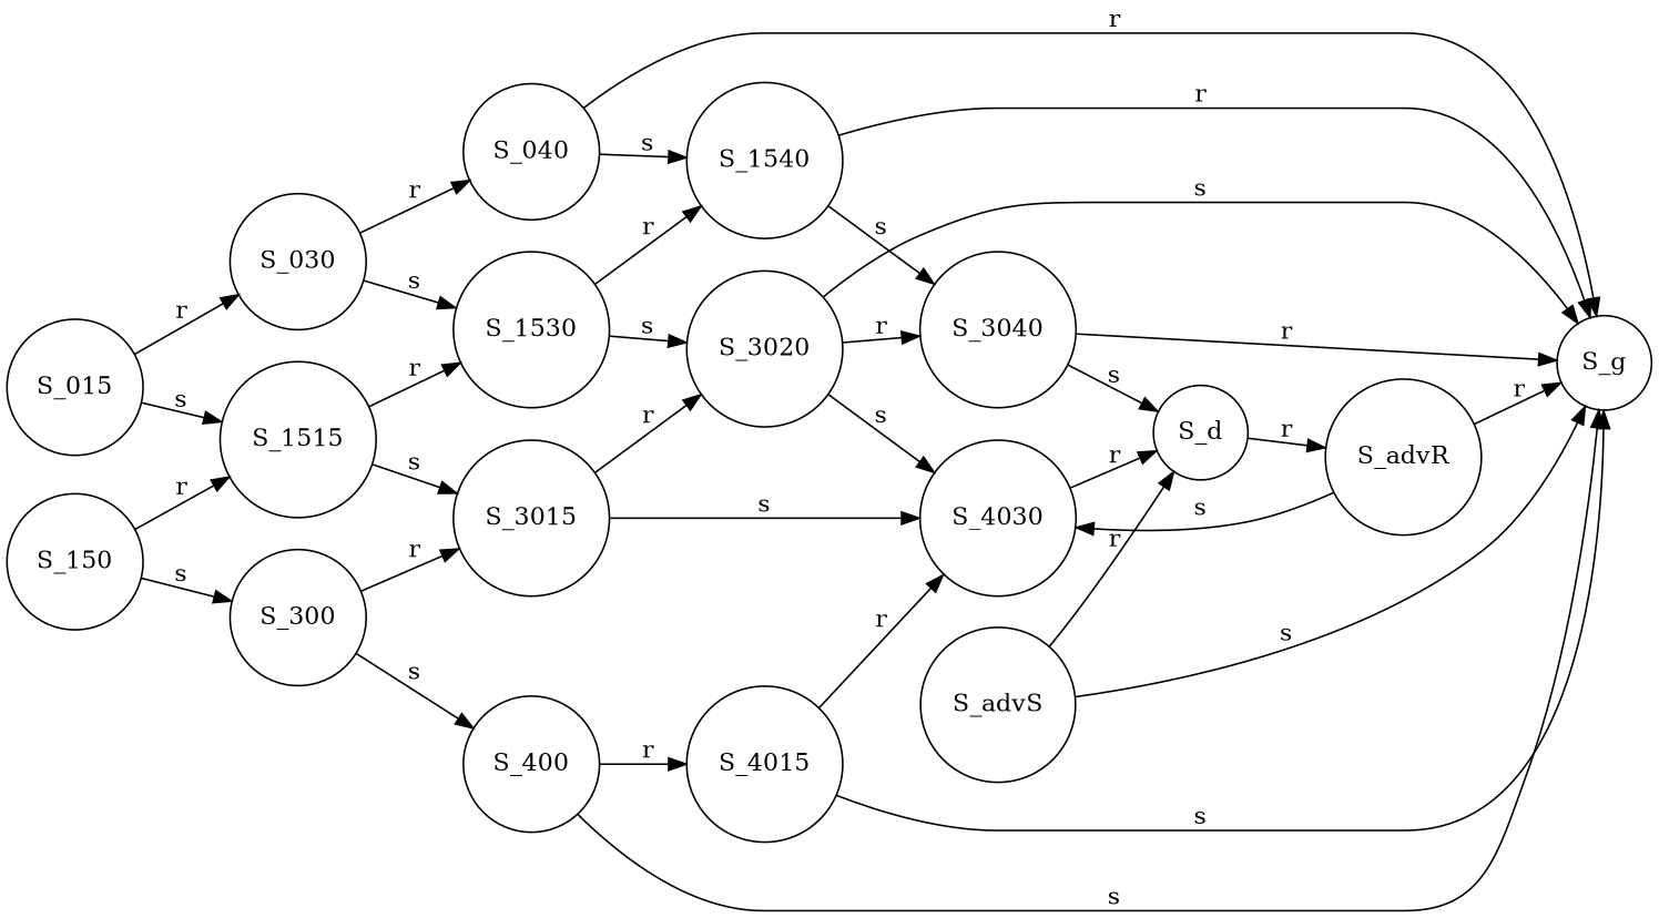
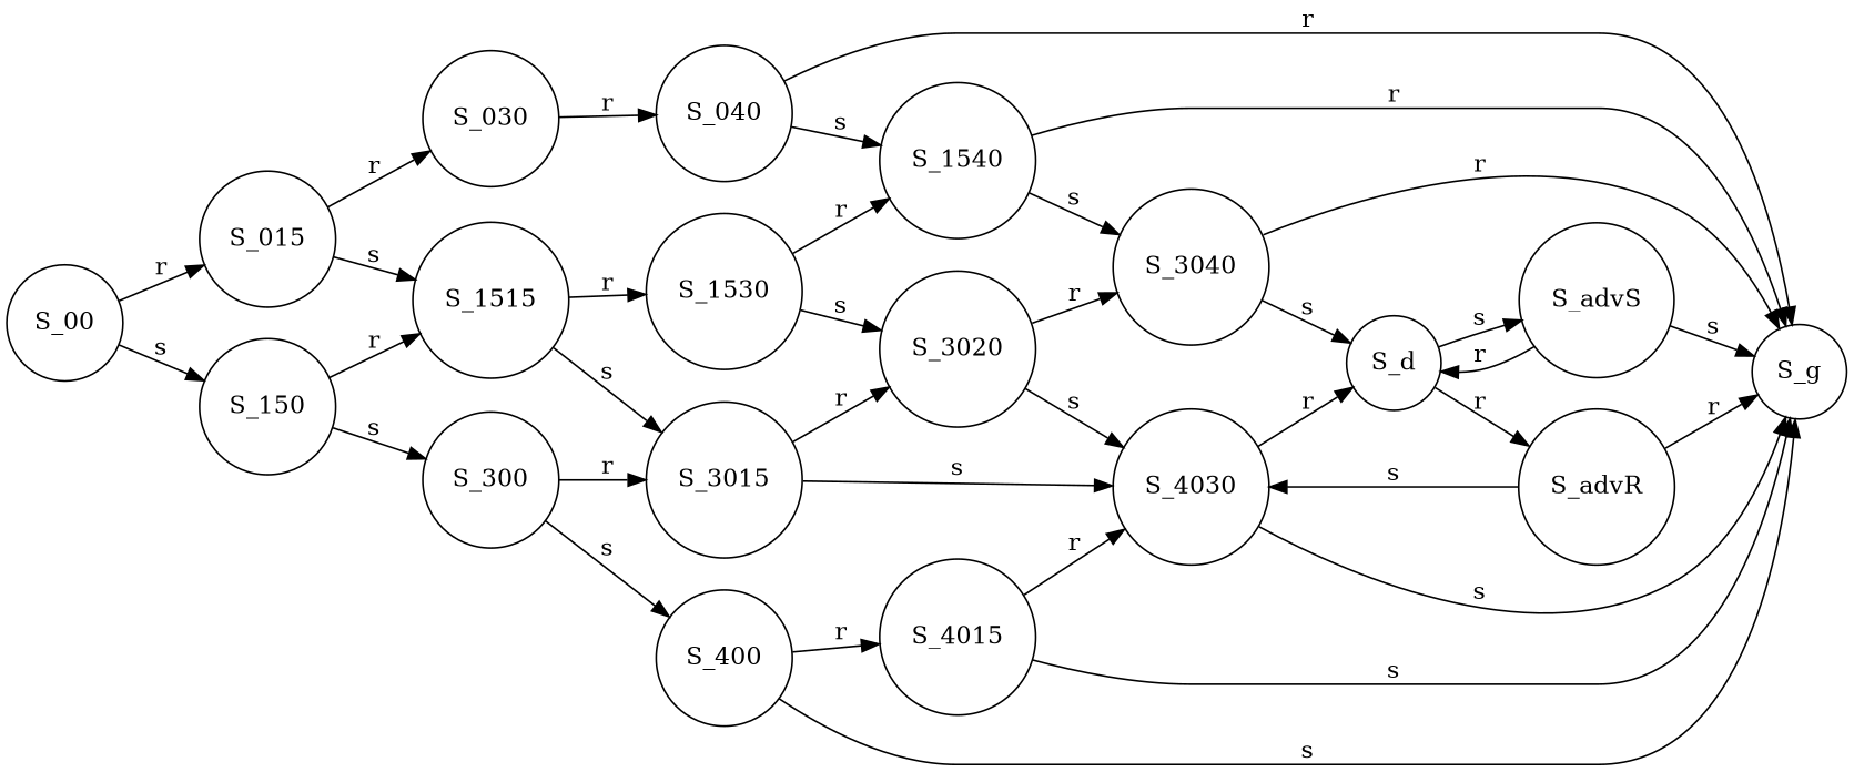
  digraph {
    rankdir=LR
    node [shape=circle]
+   S_00
    S_015
    S_150
    S_1515
    S_030
    S_300
    S_3015
    S_1530
    S_040
    S_400
    n11 [label=S_3020]
    S_4030
    S_g
    S_4015
    S_1540
    S_3040
    S_d
    S_advS
    S_advR
+   S_00 -> S_015 [label=r]
+   S_00 -> S_150 [label=s]
    S_015 -> S_1515 [label=s]
    S_015 -> S_030 [label=r]
    S_150 -> S_1515 [label=r]
    S_150 -> S_300 [label=s]
    S_1515 -> S_3015 [label=s]
    S_1515 -> S_1530 [label=r]
-   S_030 -> S_1530 [label=s]
    S_030 -> S_040 [label=r]
    S_300 -> S_3015 [label=r]
    S_300 -> S_400 [label=s]
    S_3015 -> n11 [label=r]
    S_3015 -> S_4030 [label=s]
    S_1530 -> n11 [label=s]
    S_1530 -> S_1540 [label=r]
    S_040 -> S_g [label=r]
    S_040 -> S_1540 [label=s]
    S_400 -> S_g [label=s]
    S_400 -> S_4015 [label=r]
    n11 -> S_4030 [label=s]
    n11 -> S_3040 [label=r]
-   n11 -> S_g [label=s]
+   S_4030 -> S_g [label=s]
    S_4030 -> S_d [label=r]
    S_4015 -> S_4030 [label=r]
    S_4015 -> S_g [label=s]
    S_1540 -> S_g [label=r]
    S_1540 -> S_3040 [label=s]
    S_3040 -> S_g [label=r]
    S_3040 -> S_d [label=s]
+   S_d -> S_advS [label=s]
    S_d -> S_advR [label=r]
    S_advS -> S_g [label=s]
    S_advS -> S_d [label=r]
    S_advR -> S_4030 [label=s]
    S_advR -> S_g [label=r]
  }
